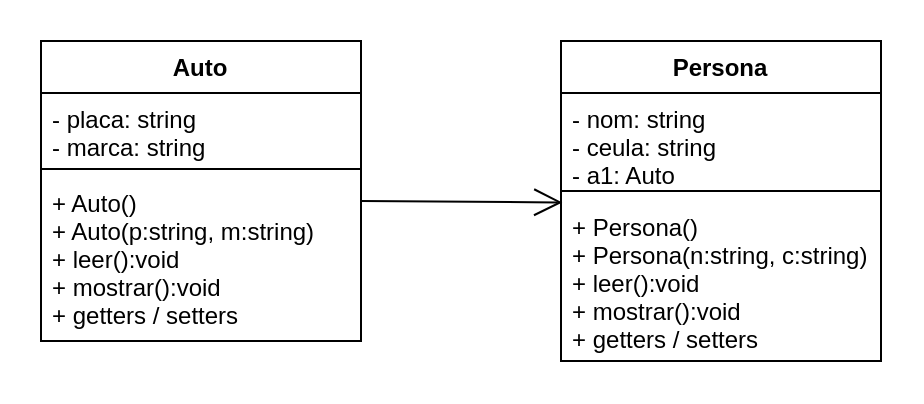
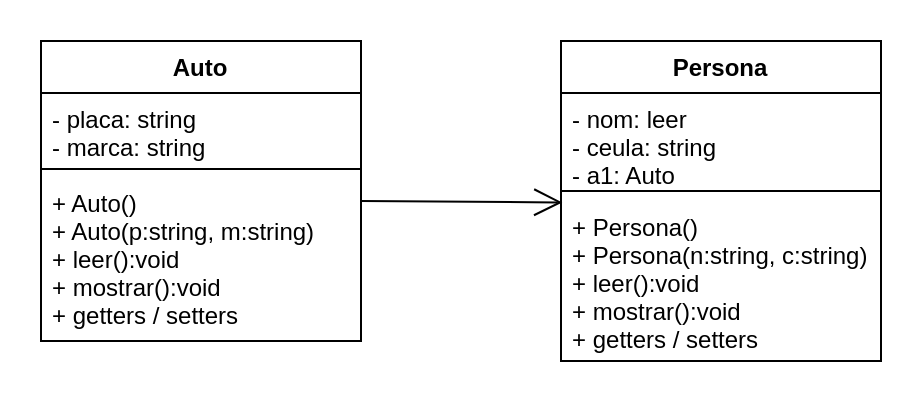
  <mxCell id="0" />
  <mxCell id="1" parent="0" />
  <mxCell id="2" value="Persona" style="swimlane;fontStyle=1;align=center;verticalAlign=top;childLayout=stackLayout;horizontal=1;startSize=26;horizontalStack=0;resizeParent=1;resizeParentMax=0;resizeLast=0;collapsible=1;marginBottom=0;" parent="1" vertex="1"><mxGeometry x="280" y="20" width="160" height="160" as="geometry" /></mxCell>
- <mxCell id="3" value="- nom: string&#10;- ceula: string&#10;- a1: Auto" style="text;strokeColor=none;fillColor=none;align=left;verticalAlign=top;spacingLeft=4;spacingRight=4;overflow=hidden;rotatable=0;points=[[0,0.5],[1,0.5]];portConstraint=eastwest;" parent="2" vertex="1"><mxGeometry y="26" width="160" height="44" as="geometry" /></mxCell>
+ <mxCell id="3" value="- nom: leer&#10;- ceula: string&#10;- a1: Auto" style="text;strokeColor=none;fillColor=none;align=left;verticalAlign=top;spacingLeft=4;spacingRight=4;overflow=hidden;rotatable=0;points=[[0,0.5],[1,0.5]];portConstraint=eastwest;" parent="2" vertex="1"><mxGeometry y="26" width="160" height="44" as="geometry" /></mxCell>
  <mxCell id="4" value="" style="line;strokeWidth=1;fillColor=none;align=left;verticalAlign=middle;spacingTop=-1;spacingLeft=3;spacingRight=3;rotatable=0;labelPosition=right;points=[];portConstraint=eastwest;" parent="2" vertex="1"><mxGeometry y="70" width="160" height="10" as="geometry" /></mxCell>
  <mxCell id="5" value="+ Persona()&#10;+ Persona(n:string, c:string)&#10;+ leer():void&#10;+ mostrar():void&#10;+ getters / setters" style="text;strokeColor=none;fillColor=none;align=left;verticalAlign=top;spacingLeft=4;spacingRight=4;overflow=hidden;rotatable=0;points=[[0,0.5],[1,0.5]];portConstraint=eastwest;" parent="2" vertex="1"><mxGeometry y="80" width="160" height="80" as="geometry" /></mxCell>
  <mxCell id="6" value="Auto" style="swimlane;fontStyle=1;align=center;verticalAlign=top;childLayout=stackLayout;horizontal=1;startSize=26;horizontalStack=0;resizeParent=1;resizeParentMax=0;resizeLast=0;collapsible=1;marginBottom=0;" parent="1" vertex="1"><mxGeometry x="20" y="20" width="160" height="150" as="geometry" /></mxCell>
  <mxCell id="7" value="- placa: string&#10;- marca: string" style="text;strokeColor=none;fillColor=none;align=left;verticalAlign=top;spacingLeft=4;spacingRight=4;overflow=hidden;rotatable=0;points=[[0,0.5],[1,0.5]];portConstraint=eastwest;" parent="6" vertex="1"><mxGeometry y="26" width="160" height="34" as="geometry" /></mxCell>
  <mxCell id="8" value="" style="line;strokeWidth=1;fillColor=none;align=left;verticalAlign=middle;spacingTop=-1;spacingLeft=3;spacingRight=3;rotatable=0;labelPosition=right;points=[];portConstraint=eastwest;" parent="6" vertex="1"><mxGeometry y="60" width="160" height="8" as="geometry" /></mxCell>
  <mxCell id="9" value="+ Auto()&#10;+ Auto(p:string, m:string)&#10;+ leer():void&#10;+ mostrar():void&#10;+ getters / setters" style="text;strokeColor=none;fillColor=none;align=left;verticalAlign=top;spacingLeft=4;spacingRight=4;overflow=hidden;rotatable=0;points=[[0,0.5],[1,0.5]];portConstraint=eastwest;" parent="6" vertex="1"><mxGeometry y="68" width="160" height="82" as="geometry" /></mxCell>
  <mxCell id="10" value="" style="endArrow=open;endFill=1;endSize=12;html=1;rounded=0;entryX=0.004;entryY=0.009;entryDx=0;entryDy=0;entryPerimeter=0;" parent="1" target="5" edge="1"><mxGeometry width="160" relative="1" as="geometry"><mxPoint x="180" y="100" as="sourcePoint" /><mxPoint x="340" y="100" as="targetPoint" /></mxGeometry></mxCell>
